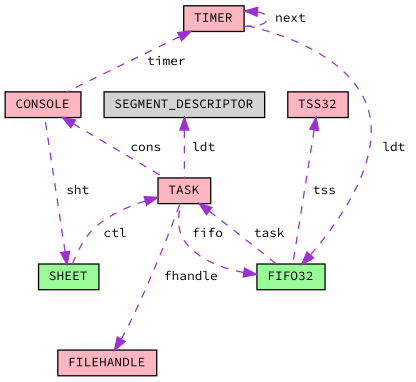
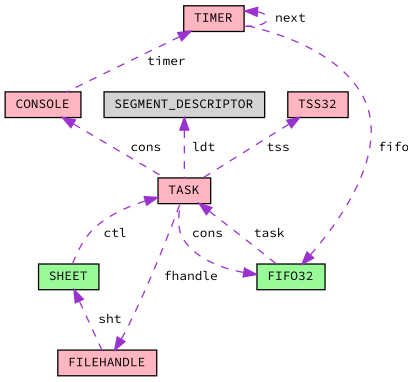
  digraph {
    fontname="Source Code Pro"
    node [color=black fillcolor=lightpink fontname="Source Code Pro" fontsize=10 shape=record style=filled]
    edge [color=darkorchid3 dir=back fontname="Source Code Pro" fontsize=10 labelfontname=Helvetica labelfontsize=10 style=dashed]
    n1 [fontcolor=black height=0.2 label=TIMER width=0.4]
    n2 [height=0.2 label=CONSOLE width=0.4]
    n3 [height=0.2 label=TASK width=0.4]
    n4 [fillcolor=palegreen height=0.2 label=FIFO32 width=0.4]
    n5 [fillcolor=palegreen height=0.2 label=SHEET width=0.4]
    n6 [height=0.2 label=FILEHANDLE width=0.4]
    n7 [fillcolor=lightgrey height=0.2 label=SEGMENT_DESCRIPTOR width=0.4]
    n8 [height=0.2 label=TSS32 width=0.4]
    n1 -> n1 [label=" next"]
    n1 -> n2 [label=" timer"]
    n2 -> n3 [label=" cons"]
    n3 -> n4 [label=" task"]
    n3 -> n5 [label=" ctl"]
-   n4 -> n1 [label=" ldt"]
-   n4 -> n3 [label=" fifo"]
-   n5 -> n2 [label=" sht"]
+   n4 -> n1 [label=" fifo"]
+   n4 -> n3 [label=" cons"]
+   n5 -> n6 [label=" sht"]
    n6 -> n3 [label=" fhandle"]
    n7 -> n3 [label=" ldt"]
-   n8 -> n4 [label=" tss"]
+   n8 -> n3 [label=" tss"]
  }
